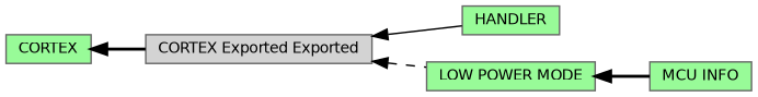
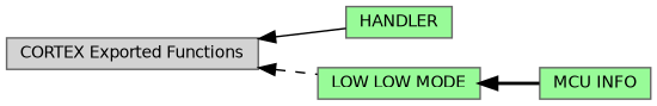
  digraph {
    rankdir=LR
    node [color=grey40 fillcolor=palegreen fontname=Helvetica fontsize=10 shape=box style=filled]
    edge [dir=back fontname=Helvetica fontsize=10 labelfontname=Helvetica labelfontsize=10 shape=plaintext style=bold]
-   n1 [height=0.2 label=CORTEX width=0.4]
-   n2 [color=gray40 fillcolor=lightgrey fontcolor=black height=0.2 label="CORTEX Exported Exported" width=0.4]
+   n2 [color=gray40 fillcolor=lightgrey fontcolor=black height=0.2 label="CORTEX Exported Functions" width=0.4]
    n3 [height=0.2 label=HANDLER width=0.4]
-   n4 [height=0.2 label="LOW POWER MODE" width=0.4]
+   n4 [height=0.2 label="LOW LOW MODE" width=0.4]
    n5 [height=0.2 label="MCU INFO" width=0.4]
-   n1 -> n2
    n2 -> n3 [style=solid]
    n2 -> n4 [style=dashed]
    n4 -> n5
  }
